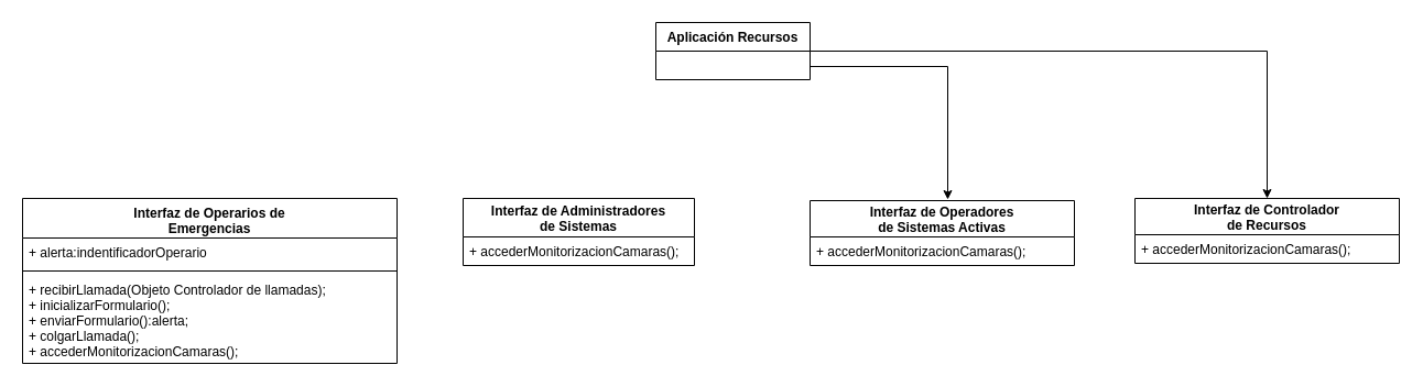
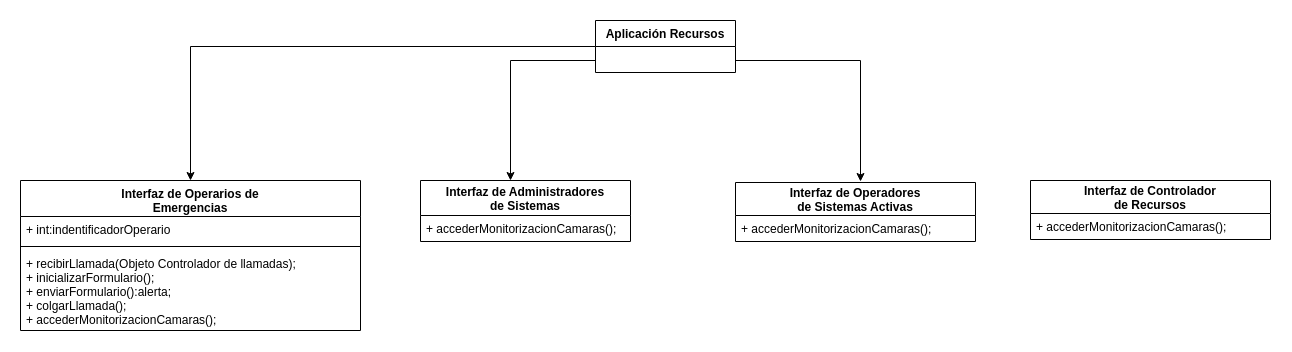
  <mxCell id="0" />
  <mxCell id="1" parent="0" />
+ <mxCell id="2" style="edgeStyle=orthogonalEdgeStyle;rounded=0;orthogonalLoop=1;jettySize=auto;html=1;entryX=0.5;entryY=0;entryDx=0;entryDy=0;" parent="1" source="6" target="7" edge="1"><mxGeometry relative="1" as="geometry" /></mxCell>
  <mxCell id="3" style="edgeStyle=orthogonalEdgeStyle;rounded=0;orthogonalLoop=1;jettySize=auto;html=1;" parent="1" source="6" edge="1"><mxGeometry relative="1" as="geometry"><Array as="points"><mxPoint x="860" y="60" /><mxPoint x="860" y="181" /></Array><mxPoint x="860" y="181" as="targetPoint" /></mxGeometry></mxCell>
- <mxCell id="5" style="edgeStyle=orthogonalEdgeStyle;rounded=0;orthogonalLoop=1;jettySize=auto;html=1;entryX=0.5;entryY=0;entryDx=0;entryDy=0;" edge="1" parent="1" source="6" target="15"><mxGeometry relative="1" as="geometry" /></mxCell>
+ <mxCell id="4" style="edgeStyle=orthogonalEdgeStyle;rounded=0;orthogonalLoop=1;jettySize=auto;html=1;" edge="1" parent="1" source="6" target="11"><mxGeometry relative="1" as="geometry"><Array as="points"><mxPoint x="510" y="60" /></Array></mxGeometry></mxCell>
  <mxCell id="6" value="Aplicación Recursos" style="swimlane;fontStyle=1;childLayout=stackLayout;horizontal=1;startSize=26;fillColor=none;horizontalStack=0;resizeParent=1;resizeParentMax=0;resizeLast=0;collapsible=1;marginBottom=0;" parent="1" vertex="1"><mxGeometry x="595" y="20" width="140" height="52" as="geometry" /></mxCell>
  <mxCell id="7" value="Interfaz de Operarios de&#10; Emergencias" style="swimlane;fontStyle=1;align=center;verticalAlign=top;childLayout=stackLayout;horizontal=1;startSize=36;horizontalStack=0;resizeParent=1;resizeParentMax=0;resizeLast=0;collapsible=1;marginBottom=0;" parent="1" vertex="1"><mxGeometry x="20" y="180" width="340" height="150" as="geometry" /></mxCell>
- <mxCell id="8" value="+ alerta:indentificadorOperario" style="text;strokeColor=none;fillColor=none;align=left;verticalAlign=top;spacingLeft=4;spacingRight=4;overflow=hidden;rotatable=0;points=[[0,0.5],[1,0.5]];portConstraint=eastwest;" parent="7" vertex="1"><mxGeometry y="36" width="340" height="26" as="geometry" /></mxCell>
+ <mxCell id="8" value="+ int:indentificadorOperario" style="text;strokeColor=none;fillColor=none;align=left;verticalAlign=top;spacingLeft=4;spacingRight=4;overflow=hidden;rotatable=0;points=[[0,0.5],[1,0.5]];portConstraint=eastwest;" parent="7" vertex="1"><mxGeometry y="36" width="340" height="26" as="geometry" /></mxCell>
  <mxCell id="9" value="" style="line;strokeWidth=1;fillColor=none;align=left;verticalAlign=middle;spacingTop=-1;spacingLeft=3;spacingRight=3;rotatable=0;labelPosition=right;points=[];portConstraint=eastwest;" parent="7" vertex="1"><mxGeometry y="62" width="340" height="8" as="geometry" /></mxCell>
  <mxCell id="10" value="+ recibirLlamada(Objeto Controlador de llamadas);&#10;+ inicializarFormulario();&#10;+ enviarFormulario():alerta;&#10;+ colgarLlamada();&#10;+ accederMonitorizacionCamaras();&#10;&#10;" style="text;strokeColor=none;fillColor=none;align=left;verticalAlign=top;spacingLeft=4;spacingRight=4;overflow=hidden;rotatable=0;points=[[0,0.5],[1,0.5]];portConstraint=eastwest;" parent="7" vertex="1"><mxGeometry y="70" width="340" height="80" as="geometry" /></mxCell>
  <mxCell id="11" value="Interfaz de Administradores&#10; de Sistemas" style="swimlane;fontStyle=1;childLayout=stackLayout;horizontal=1;startSize=35;fillColor=none;horizontalStack=0;resizeParent=1;resizeParentMax=0;resizeLast=0;collapsible=1;marginBottom=0;" vertex="1" parent="1"><mxGeometry x="420" y="180" width="210" height="61" as="geometry" /></mxCell>
  <mxCell id="12" value="+ accederMonitorizacionCamaras();" style="text;strokeColor=none;fillColor=none;align=left;verticalAlign=top;spacingLeft=4;spacingRight=4;overflow=hidden;rotatable=0;points=[[0,0.5],[1,0.5]];portConstraint=eastwest;" vertex="1" parent="11"><mxGeometry y="35" width="210" height="26" as="geometry" /></mxCell>
  <mxCell id="13" value="Interfaz de Operadores&#10; de Sistemas Activas" style="swimlane;fontStyle=1;childLayout=stackLayout;horizontal=1;startSize=33;fillColor=none;horizontalStack=0;resizeParent=1;resizeParentMax=0;resizeLast=0;collapsible=1;marginBottom=0;" vertex="1" parent="1"><mxGeometry x="735" y="182" width="240" height="59" as="geometry" /></mxCell>
  <mxCell id="14" value="+ accederMonitorizacionCamaras();" style="text;strokeColor=none;fillColor=none;align=left;verticalAlign=top;spacingLeft=4;spacingRight=4;overflow=hidden;rotatable=0;points=[[0,0.5],[1,0.5]];portConstraint=eastwest;" vertex="1" parent="13"><mxGeometry y="33" width="240" height="26" as="geometry" /></mxCell>
  <mxCell id="15" value="Interfaz de Controlador &#10;de Recursos" style="swimlane;fontStyle=1;childLayout=stackLayout;horizontal=1;startSize=33;fillColor=none;horizontalStack=0;resizeParent=1;resizeParentMax=0;resizeLast=0;collapsible=1;marginBottom=0;" vertex="1" parent="1"><mxGeometry x="1030" y="180" width="240" height="59" as="geometry" /></mxCell>
  <mxCell id="16" value="+ accederMonitorizacionCamaras();" style="text;strokeColor=none;fillColor=none;align=left;verticalAlign=top;spacingLeft=4;spacingRight=4;overflow=hidden;rotatable=0;points=[[0,0.5],[1,0.5]];portConstraint=eastwest;" vertex="1" parent="15"><mxGeometry y="33" width="240" height="26" as="geometry" /></mxCell>
